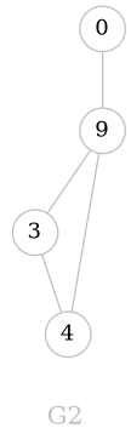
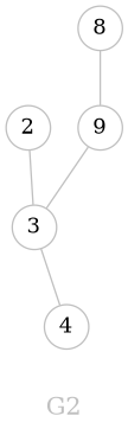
  graph {
    fontcolor=grey
    fontsize=16
    label=G2
    node [color=grey fillcolor="#ffffff" fixedsize=true fontsize=14 shape=circle style=filled]
    edge [arrowsize=0.7 color=grey fontcolor=grey fontsize=12]
-   0 [width=0.4]
+   0 [width=0.4 label=8]
    n2 [label=9 width=0.4]
    3 [width=0.4]
    4 [width=0.4]
+   2 [width=0.4]
    0 -- n2
    n2 -- 3
-   n2 -- 4
    3 -- 4
+   2 -- 3
  }
